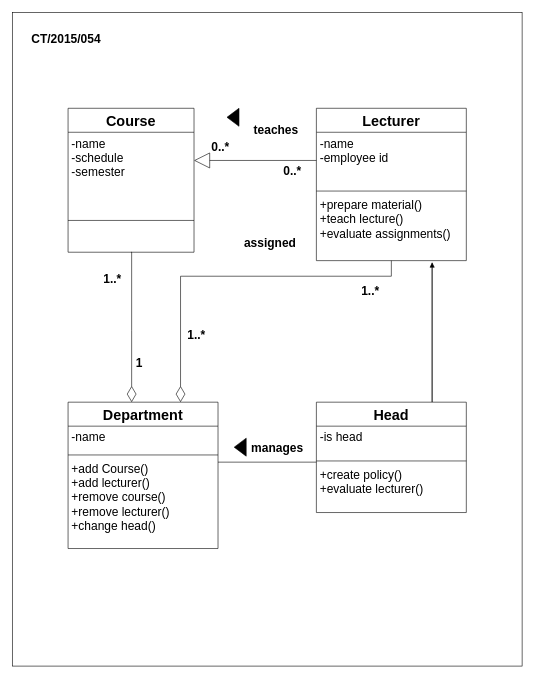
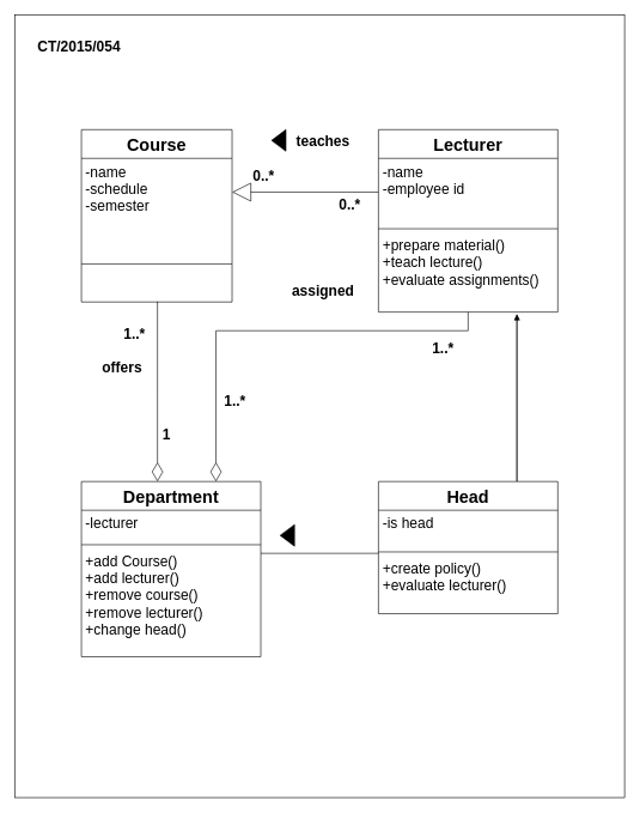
  <mxCell id="0" />
  <mxCell id="1" parent="0" />
  <mxCell id="2" value="" style="rounded=0;whiteSpace=wrap;html=1;" vertex="1" parent="1"><mxGeometry width="850" height="1090" as="geometry" x="20" y="20" /></mxCell>
  <mxCell id="3" value="Department" style="swimlane;fontStyle=1;align=center;verticalAlign=top;childLayout=stackLayout;horizontal=1;startSize=40;horizontalStack=0;resizeParent=1;resizeParentMax=0;resizeLast=0;collapsible=1;marginBottom=0;fontSize=24;" vertex="1" parent="1"><mxGeometry x="113" y="670" width="250" height="244" as="geometry" /></mxCell>
- <mxCell id="4" value="-name " style="text;strokeColor=none;fillColor=none;align=left;verticalAlign=top;spacingLeft=4;spacingRight=4;overflow=hidden;rotatable=0;points=[[0,0.5],[1,0.5]];portConstraint=eastwest;fontSize=20;" vertex="1" parent="3"><mxGeometry y="40" width="250" height="44" as="geometry" /></mxCell>
+ <mxCell id="4" value="-lecturer " style="text;strokeColor=none;fillColor=none;align=left;verticalAlign=top;spacingLeft=4;spacingRight=4;overflow=hidden;rotatable=0;points=[[0,0.5],[1,0.5]];portConstraint=eastwest;fontSize=20;" vertex="1" parent="3"><mxGeometry y="40" width="250" height="44" as="geometry" /></mxCell>
  <mxCell id="5" value="" style="line;strokeWidth=1;fillColor=none;align=left;verticalAlign=middle;spacingTop=-1;spacingLeft=3;spacingRight=3;rotatable=0;labelPosition=right;points=[];portConstraint=eastwest;" vertex="1" parent="3"><mxGeometry y="84" width="250" height="8" as="geometry" /></mxCell>
  <mxCell id="6" value="+add Course()&#10;+add lecturer()&#10;+remove course()&#10;+remove lecturer()&#10;+change head()" style="text;strokeColor=none;fillColor=none;align=left;verticalAlign=top;spacingLeft=4;spacingRight=4;overflow=hidden;rotatable=0;points=[[0,0.5],[1,0.5]];portConstraint=eastwest;fontSize=20;" vertex="1" parent="3"><mxGeometry y="92" width="250" height="152" as="geometry" /></mxCell>
  <mxCell id="7" style="edgeStyle=orthogonalEdgeStyle;rounded=0;jumpSize=15;orthogonalLoop=1;jettySize=auto;html=1;entryX=0.772;entryY=1.029;entryDx=0;entryDy=0;entryPerimeter=0;endArrow=none;endFill=0;endSize=24;strokeWidth=1;fontSize=24;startArrow=block;startFill=1;" edge="1" parent="1" target="15"><mxGeometry relative="1" as="geometry"><mxPoint x="720" y="437" as="sourcePoint" /><Array as="points"><mxPoint x="720" y="670" /></Array></mxGeometry></mxCell>
  <mxCell id="8" value="Head" style="swimlane;fontStyle=1;align=center;verticalAlign=top;childLayout=stackLayout;horizontal=1;startSize=40;horizontalStack=0;resizeParent=1;resizeParentMax=0;resizeLast=0;collapsible=1;marginBottom=0;fontSize=24;" vertex="1" parent="1"><mxGeometry x="527" y="670" width="250" height="184" as="geometry" /></mxCell>
  <mxCell id="9" value="-is head" style="text;strokeColor=none;fillColor=none;align=left;verticalAlign=top;spacingLeft=4;spacingRight=4;overflow=hidden;rotatable=0;points=[[0,0.5],[1,0.5]];portConstraint=eastwest;fontSize=20;" vertex="1" parent="8"><mxGeometry y="40" width="250" height="54" as="geometry" /></mxCell>
  <mxCell id="10" value="" style="line;strokeWidth=1;fillColor=none;align=left;verticalAlign=middle;spacingTop=-1;spacingLeft=3;spacingRight=3;rotatable=0;labelPosition=right;points=[];portConstraint=eastwest;" vertex="1" parent="8"><mxGeometry y="94" width="250" height="8" as="geometry" /></mxCell>
  <mxCell id="11" value="+create policy()&#10;+evaluate lecturer() " style="text;strokeColor=none;fillColor=none;align=left;verticalAlign=top;spacingLeft=4;spacingRight=4;overflow=hidden;rotatable=0;points=[[0,0.5],[1,0.5]];portConstraint=eastwest;fontSize=20;" vertex="1" parent="8"><mxGeometry y="102" width="250" height="82" as="geometry" /></mxCell>
  <mxCell id="12" value="Lecturer" style="swimlane;fontStyle=1;align=center;verticalAlign=top;childLayout=stackLayout;horizontal=1;startSize=40;horizontalStack=0;resizeParent=1;resizeParentMax=0;resizeLast=0;collapsible=1;marginBottom=0;fontSize=24;" vertex="1" parent="1"><mxGeometry x="527" y="180" width="250" height="254" as="geometry" /></mxCell>
  <mxCell id="13" value="-name&#10;-employee id " style="text;strokeColor=none;fillColor=none;align=left;verticalAlign=top;spacingLeft=4;spacingRight=4;overflow=hidden;rotatable=0;points=[[0,0.5],[1,0.5]];portConstraint=eastwest;fontSize=20;" vertex="1" parent="12"><mxGeometry y="40" width="250" height="94" as="geometry" /></mxCell>
  <mxCell id="14" value="" style="line;strokeWidth=1;fillColor=none;align=left;verticalAlign=middle;spacingTop=-1;spacingLeft=3;spacingRight=3;rotatable=0;labelPosition=right;points=[];portConstraint=eastwest;" vertex="1" parent="12"><mxGeometry y="134" width="250" height="8" as="geometry" /></mxCell>
  <mxCell id="15" value="+prepare material()&#10;+teach lecture()&#10;+evaluate assignments() " style="text;strokeColor=none;fillColor=none;align=left;verticalAlign=top;spacingLeft=4;spacingRight=4;overflow=hidden;rotatable=0;points=[[0,0.5],[1,0.5]];portConstraint=eastwest;fontSize=20;" vertex="1" parent="12"><mxGeometry y="142" width="250" height="112" as="geometry" /></mxCell>
  <mxCell id="16" style="edgeStyle=orthogonalEdgeStyle;rounded=0;orthogonalLoop=1;jettySize=auto;html=1;exitX=0.5;exitY=1;exitDx=0;exitDy=0;fontSize=24;endArrow=diamondThin;endFill=0;strokeWidth=1;jumpSize=7;endSize=24;" edge="1" parent="1" source="17"><mxGeometry relative="1" as="geometry"><mxPoint x="219" y="670" as="targetPoint" /><Array as="points"><mxPoint x="219" y="550" /><mxPoint x="219" y="550" /></Array></mxGeometry></mxCell>
  <mxCell id="17" value="Course" style="swimlane;fontStyle=1;align=center;verticalAlign=top;childLayout=stackLayout;horizontal=1;startSize=40;horizontalStack=0;resizeParent=1;resizeParentMax=0;resizeLast=0;collapsible=1;marginBottom=0;fontSize=24;" vertex="1" parent="1"><mxGeometry x="113" y="180" width="210" height="240" as="geometry" /></mxCell>
  <mxCell id="18" value="-name&#10;-schedule&#10;-semester" style="text;strokeColor=none;fillColor=none;align=left;verticalAlign=top;spacingLeft=4;spacingRight=4;overflow=hidden;rotatable=0;points=[[0,0.5],[1,0.5]];portConstraint=eastwest;fontSize=20;" vertex="1" parent="17"><mxGeometry y="40" width="210" height="94" as="geometry" /></mxCell>
  <mxCell id="19" value="" style="line;strokeWidth=1;fillColor=none;align=left;verticalAlign=middle;spacingTop=-1;spacingLeft=3;spacingRight=3;rotatable=0;labelPosition=right;points=[];portConstraint=eastwest;" vertex="1" parent="17"><mxGeometry y="134" width="210" height="106" as="geometry" /></mxCell>
  <mxCell id="20" value="CT/2015/054" style="text;align=center;fontStyle=1;verticalAlign=middle;spacingLeft=3;spacingRight=3;strokeColor=none;rotatable=0;points=[[0,0.5],[1,0.5]];portConstraint=eastwest;fontSize=20;" vertex="1" parent="1"><mxGeometry x="70" y="50" width="80" height="26" as="geometry" /></mxCell>
  <mxCell id="21" style="edgeStyle=orthogonalEdgeStyle;rounded=0;jumpSize=7;orthogonalLoop=1;jettySize=auto;html=1;entryX=0.75;entryY=0;entryDx=0;entryDy=0;endArrow=diamondThin;endFill=0;endSize=24;strokeWidth=1;fontSize=24;" edge="1" parent="1" source="15" target="3"><mxGeometry relative="1" as="geometry"><Array as="points"><mxPoint x="652" y="460" /><mxPoint x="301" y="460" /></Array></mxGeometry></mxCell>
  <mxCell id="22" style="edgeStyle=orthogonalEdgeStyle;rounded=0;jumpSize=7;orthogonalLoop=1;jettySize=auto;html=1;endArrow=block;endFill=0;endSize=24;strokeWidth=1;fontSize=24;" edge="1" parent="1" source="13" target="18"><mxGeometry relative="1" as="geometry" /></mxCell>
  <mxCell id="23" style="edgeStyle=orthogonalEdgeStyle;rounded=0;jumpSize=15;orthogonalLoop=1;jettySize=auto;html=1;startArrow=none;startFill=0;endArrow=none;endFill=0;endSize=24;strokeWidth=1;fontSize=24;" edge="1" parent="1" target="6"><mxGeometry relative="1" as="geometry"><mxPoint x="527" y="770" as="sourcePoint" /><Array as="points"><mxPoint x="527" y="770" /></Array></mxGeometry></mxCell>
- <mxCell id="24" value="manages" style="text;align=center;fontStyle=1;verticalAlign=middle;spacingLeft=3;spacingRight=3;strokeColor=none;rotatable=0;points=[[0,0.5],[1,0.5]];portConstraint=eastwest;fontSize=20;" vertex="1" parent="1"><mxGeometry x="422" y="731" width="80" height="26" as="geometry" /></mxCell>
  <mxCell id="25" value="" style="triangle;whiteSpace=wrap;html=1;fontSize=20;rotation=-180;fillColor=#000000;" vertex="1" parent="1"><mxGeometry x="390" y="730" width="20" height="30" as="geometry" /></mxCell>
  <mxCell id="26" value="assigned" style="text;align=center;fontStyle=1;verticalAlign=middle;spacingLeft=3;spacingRight=3;strokeColor=none;rotatable=0;points=[[0,0.5],[1,0.5]];portConstraint=eastwest;fontSize=20;" vertex="1" parent="1"><mxGeometry x="410" y="390" width="80" height="26" as="geometry" /></mxCell>
  <mxCell id="27" value="1..* " style="text;align=center;fontStyle=1;verticalAlign=middle;spacingLeft=3;spacingRight=3;strokeColor=none;rotatable=0;points=[[0,0.5],[1,0.5]];portConstraint=eastwest;fontSize=20;" vertex="1" parent="1"><mxGeometry x="290" y="544" width="80" height="26" as="geometry" /></mxCell>
  <mxCell id="28" value="1..* " style="text;align=center;fontStyle=1;verticalAlign=middle;spacingLeft=3;spacingRight=3;strokeColor=none;rotatable=0;points=[[0,0.5],[1,0.5]];portConstraint=eastwest;fontSize=20;" vertex="1" parent="1"><mxGeometry x="580" y="470" width="80" height="26" as="geometry" /></mxCell>
  <mxCell id="29" value="0..* " style="text;align=center;fontStyle=1;verticalAlign=middle;spacingLeft=3;spacingRight=3;strokeColor=none;rotatable=0;points=[[0,0.5],[1,0.5]];portConstraint=eastwest;fontSize=20;" vertex="1" parent="1"><mxGeometry x="450" y="270" width="80" height="26" as="geometry" /></mxCell>
  <mxCell id="30" value="0..* " style="text;align=center;fontStyle=1;verticalAlign=middle;spacingLeft=3;spacingRight=3;strokeColor=none;rotatable=0;points=[[0,0.5],[1,0.5]];portConstraint=eastwest;fontSize=20;" vertex="1" parent="1"><mxGeometry x="330" y="230" width="80" height="26" as="geometry" /></mxCell>
+ <mxCell id="31" value="offers" style="text;align=center;fontStyle=1;verticalAlign=middle;spacingLeft=3;spacingRight=3;strokeColor=none;rotatable=0;points=[[0,0.5],[1,0.5]];portConstraint=eastwest;fontSize=20;" vertex="1" parent="1"><mxGeometry x="130" y="496" width="80" height="26" as="geometry" /></mxCell>
  <mxCell id="32" value="1..* " style="text;align=center;fontStyle=1;verticalAlign=middle;spacingLeft=3;spacingRight=3;strokeColor=none;rotatable=0;points=[[0,0.5],[1,0.5]];portConstraint=eastwest;fontSize=20;" vertex="1" parent="1"><mxGeometry x="150" y="450" width="80" height="26" as="geometry" /></mxCell>
  <mxCell id="33" value="1" style="text;align=center;fontStyle=1;verticalAlign=middle;spacingLeft=3;spacingRight=3;strokeColor=none;rotatable=0;points=[[0,0.5],[1,0.5]];portConstraint=eastwest;fontSize=20;" vertex="1" parent="1"><mxGeometry x="192" y="590" width="80" height="26" as="geometry" /></mxCell>
- <mxCell id="34" value="teaches" style="text;align=center;fontStyle=1;verticalAlign=middle;spacingLeft=3;spacingRight=3;strokeColor=none;rotatable=0;points=[[0,0.5],[1,0.5]];portConstraint=eastwest;fontSize=20;" vertex="1" parent="1"><mxGeometry x="420" y="201" width="80" height="26" as="geometry" /></mxCell>
+ <mxCell id="34" value="teaches" style="text;align=center;fontStyle=1;verticalAlign=middle;spacingLeft=3;spacingRight=3;strokeColor=none;rotatable=0;points=[[0,0.5],[1,0.5]];portConstraint=eastwest;fontSize=20;" vertex="1" parent="1"><mxGeometry x="410" y="181" width="80" height="26" as="geometry" /></mxCell>
  <mxCell id="35" value="" style="triangle;whiteSpace=wrap;html=1;fontSize=20;rotation=-180;fillColor=#000000;" vertex="1" parent="1"><mxGeometry x="378" y="180" width="20" height="30" as="geometry" /></mxCell>
